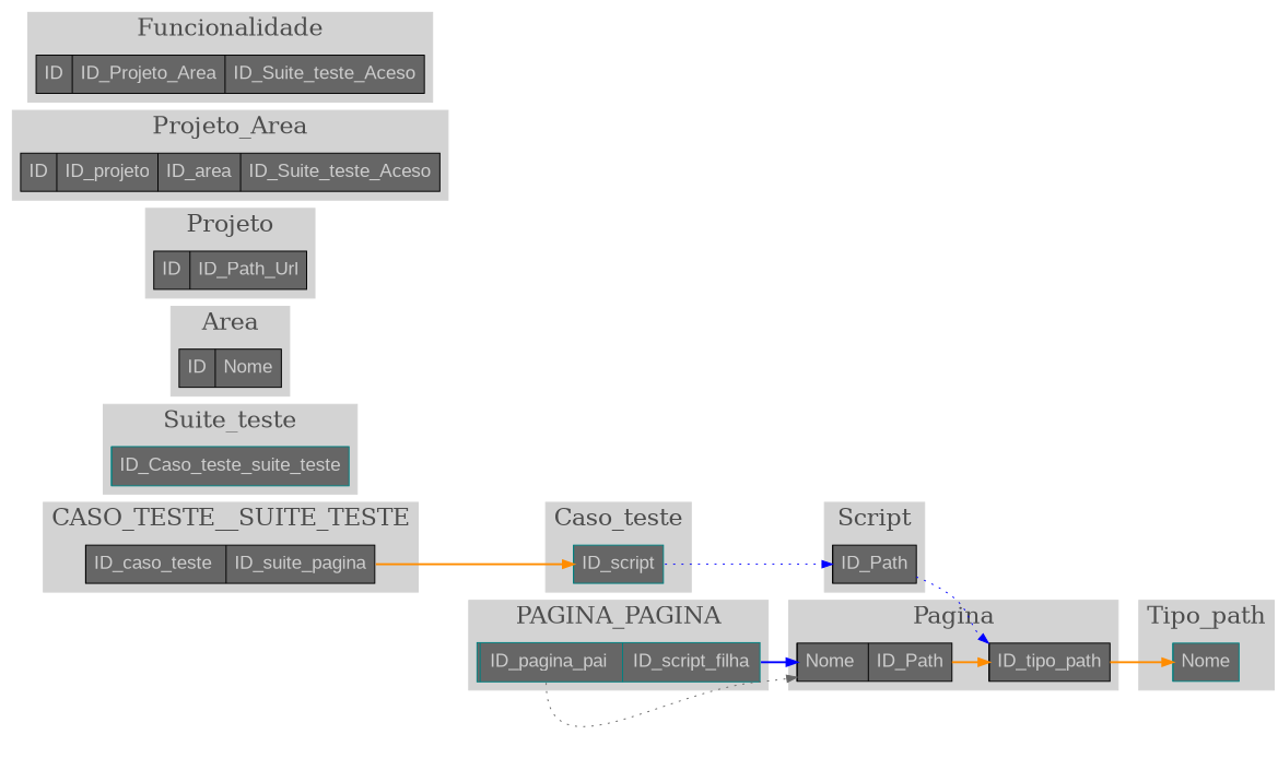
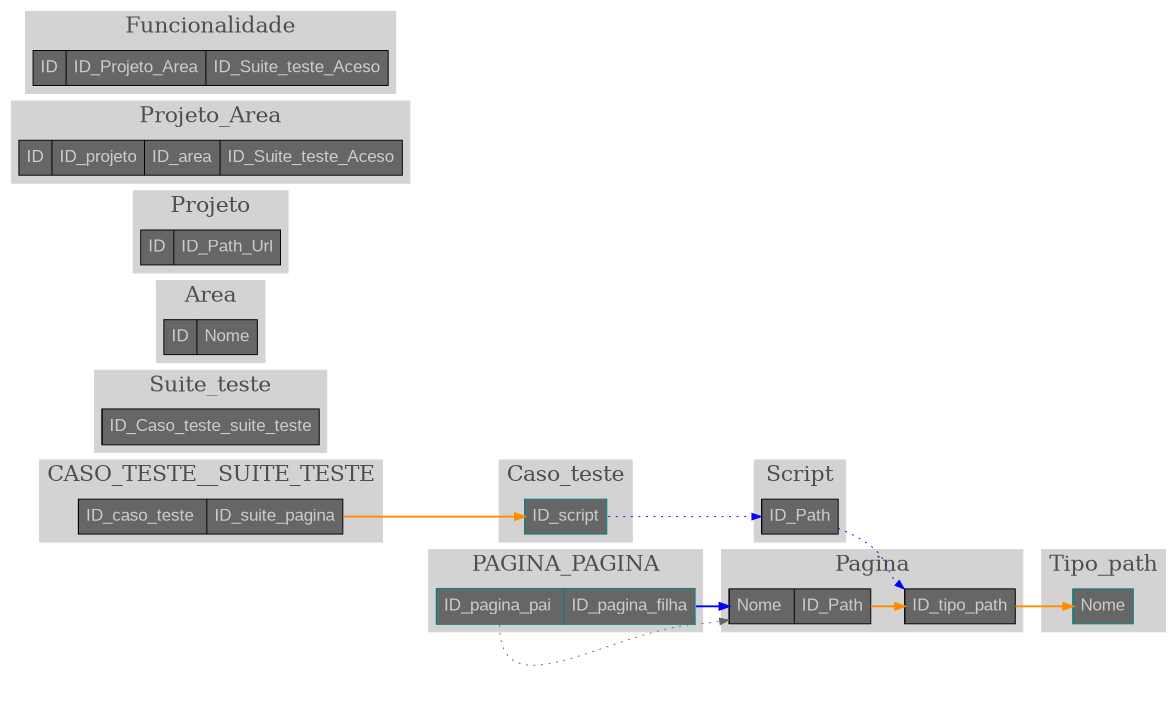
  digraph {
    color=lightgrey
    fontcolor=gray30
    fontsize=23
    rankdir=LR
    shape=square
    style=filled
    node [color=black fillcolor=gray40 fontName=consolas fontcolor=gray80 fontname=Arial fontsize=18 labelloc=l shape=record style=filled]
    edge [color=darkorange headport=pID style=bold]
    n1 [label="{\n         <pID> ID\n        |<pNome> Nome \n        |<pID_Path> ID_Path}"]
    n2 [label="{\n         <p2ID> ID\n        |<p2ID_tipo_path> ID_tipo_path}"]
-   n3 [color=teal label="{\n     <ppID> ID\n    |<ppID_ppai> ID_pagina_pai \n    |<ppID_pafilha> ID_script_filha}"]
+   n3 [color=teal label="{\n     <ppID> ID\n    |<ppID_ppai> ID_pagina_pai \n    |<ppID_pafilha> ID_pagina_filha}"]
    n4 [color=teal label="{\n        <ptID> ID\n       |<ptNome> Nome}"]
    n5 [label="{\n         <sID> ID\n        |<sID_Path> ID_Path}"]
    n6 [color=teal label="{\n        <ctID> ID\n        |<ctID_script> ID_script}"]
    n7 [label="{\n     <CTSTID> ID\n    |<CTSTID_IDCT> ID_caso_teste \n    |<CTSTID_IDST> ID_suite_pagina}"]
-   n8 [color=teal label="{\n         <ID_Suite_teste> ID\n        |<ID_Suite_teste_Caso_teste_suite_teste> ID_Caso_teste_suite_teste}"]
+   n8 [label="{\n         <ID_Suite_teste> ID\n        |<ID_Suite_teste_Caso_teste_suite_teste> ID_Caso_teste_suite_teste}"]
    n9 [label="{<ID_Area> ID|<Nome>Nome}"]
    n10 [label="{<ID_Projeto> ID|<ID_Path_Url> ID_Path_Url}"]
    n11 [label="{<ID_Projeto_Area> ID|<ID_projeto> ID_projeto |<ID_area> ID_area |<ID_Suite_teste_Aceso> ID_Suite_teste_Aceso}"]
    n12 [label="{<ID_Funcionalidade> ID|<ID_Projeto_Area> ID_Projeto_Area |<ID_Suite_teste_Aceso> ID_Suite_teste_Aceso}"]
    subgraph cluster_1 {
      label=Pagina
      n1
      n2
    }
    subgraph cluster_2 {
      label=PAGINA_PAGINA
      n3
    }
    subgraph cluster_3 {
      label=Tipo_path
      n4
    }
    subgraph cluster_4 {
      label=Path
    }
    subgraph cluster_5 {
      label=Script
      n5
    }
    subgraph cluster_6 {
      label=Caso_teste
      n6
    }
    subgraph cluster_7 {
      label=CASO_TESTE__SUITE_TESTE
      n7
    }
    subgraph cluster_8 {
      label=Suite_teste
      n8
    }
    subgraph cluster_9 {
      label=Area
      n9
    }
    subgraph cluster_10 {
      label=Projeto
      n10
    }
    subgraph cluster_11 {
      label=Projeto_Area
      n11
    }
    subgraph cluster_12 {
      label=Funcionalidade
      n12
    }
    n1 -> n2 [headport=ID_Path tailport=pID_Path]
    n2 -> n4 [headport=ptID tailport=p2ID_tipo_pathh]
    n3 -> n1 [color=gray40 style=dotted tailport=ppID_ppai]
    n3 -> n1 [color=blue tailport=ppID_pafilha]
    n5 -> n2 [color=blue headport=p2ID style=dotted tailport=sID]
    n6 -> n5 [color=blue headport=sID style=dotted tailport=ctID_script]
    n7 -> n6 [headport=ctID tailport=CTSTID_IDST]
  }
